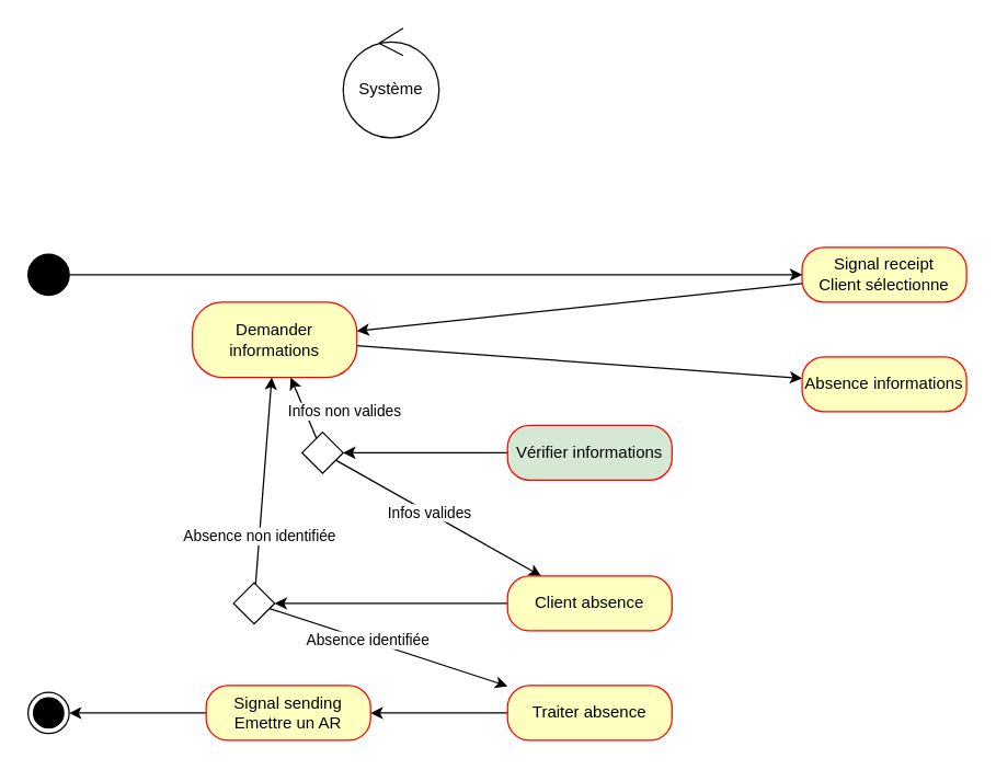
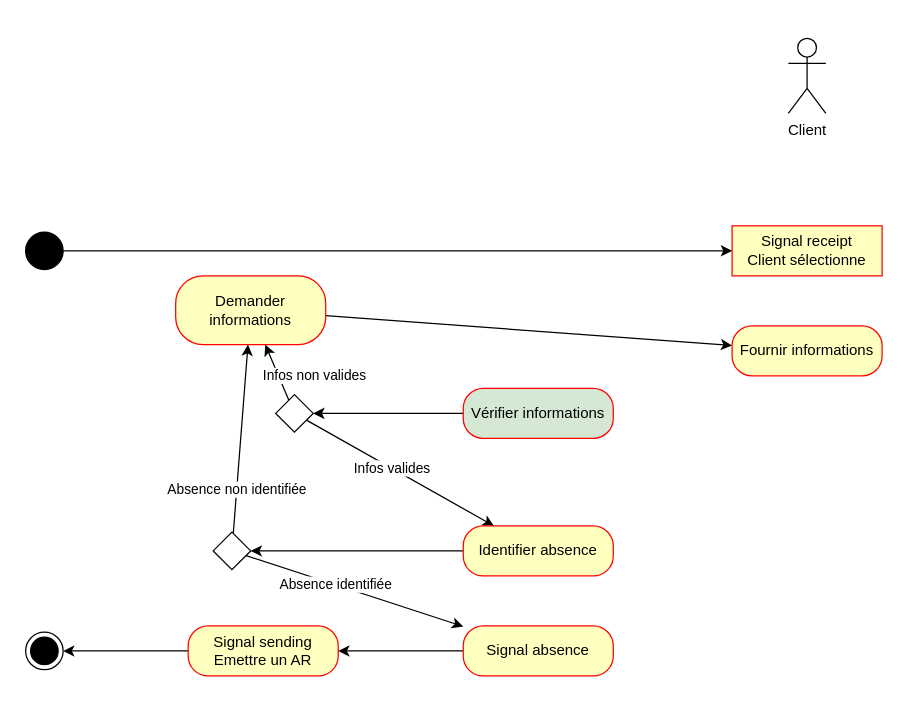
  <mxCell id="0" />
  <mxCell id="1" parent="0" />
- <mxCell id="3" value="Système" style="ellipse;shape=umlControl;whiteSpace=wrap;html=1;" parent="1" vertex="1"><mxGeometry x="250" y="20" width="70" height="80" as="geometry" /></mxCell>
- <mxCell id="4" style="rounded=0;orthogonalLoop=1;jettySize=auto;html=1;" parent="1" source="5" target="7" edge="1"><mxGeometry relative="1" as="geometry" /></mxCell>
- <mxCell id="5" value="Signal receipt&lt;div&gt;Client sélectionne&lt;/div&gt;" style="rounded=1;whiteSpace=wrap;html=1;arcSize=40;fontColor=#000000;fillColor=#ffffc0;strokeColor=#ff0000;" parent="1" vertex="1"><mxGeometry x="585" y="180" width="120" height="40" as="geometry" /></mxCell>
+ <mxCell id="2" value="Client" style="shape=umlActor;verticalLabelPosition=bottom;verticalAlign=top;html=1;" parent="1" vertex="1"><mxGeometry x="630" y="30" width="30" height="60" as="geometry" /></mxCell>
+ <mxCell id="5" value="Signal receipt&lt;div&gt;Client sélectionne&lt;/div&gt;" style="whiteSpace=wrap;html=1;arcSize=40;fontColor=#000000;fillColor=#ffffc0;strokeColor=#ff0000;rounded=0;" parent="1" vertex="1"><mxGeometry x="585" y="180" width="120" height="40" as="geometry" /></mxCell>
  <mxCell id="6" style="rounded=0;orthogonalLoop=1;jettySize=auto;html=1;" parent="1" source="7" target="8" edge="1"><mxGeometry relative="1" as="geometry" /></mxCell>
  <mxCell id="7" value="Demander informations" style="rounded=1;whiteSpace=wrap;html=1;arcSize=40;fontColor=#000000;fillColor=#ffffc0;strokeColor=#ff0000;" parent="1" vertex="1"><mxGeometry x="140" y="220" width="120" height="55" as="geometry" /></mxCell>
- <mxCell id="8" value="Absence informations" style="rounded=1;whiteSpace=wrap;html=1;arcSize=40;fontColor=#000000;fillColor=#ffffc0;strokeColor=#ff0000;" parent="1" vertex="1"><mxGeometry x="585" y="260" width="120" height="40" as="geometry" /></mxCell>
+ <mxCell id="8" value="Fournir informations" style="rounded=1;whiteSpace=wrap;html=1;arcSize=40;fontColor=#000000;fillColor=#ffffc0;strokeColor=#ff0000;" parent="1" vertex="1"><mxGeometry x="585" y="260" width="120" height="40" as="geometry" /></mxCell>
  <mxCell id="9" style="rounded=0;orthogonalLoop=1;jettySize=auto;html=1;" parent="1" source="10" target="17" edge="1"><mxGeometry relative="1" as="geometry" /></mxCell>
  <mxCell id="10" value="Vérifier informations" style="rounded=1;whiteSpace=wrap;html=1;arcSize=40;fontColor=#000000;fillColor=#d5e8d4;strokeColor=#ff0000;" parent="1" vertex="1"><mxGeometry x="370" y="310" width="120" height="40" as="geometry" /></mxCell>
  <mxCell id="11" style="rounded=0;orthogonalLoop=1;jettySize=auto;html=1;" parent="1" source="12" target="5" edge="1"><mxGeometry relative="1" as="geometry" /></mxCell>
  <mxCell id="12" value="" style="ellipse;fillColor=strokeColor;html=1;" parent="1" vertex="1"><mxGeometry x="20" y="185" width="30" height="30" as="geometry" /></mxCell>
  <mxCell id="13" style="rounded=0;orthogonalLoop=1;jettySize=auto;html=1;" parent="1" source="17" target="7" edge="1"><mxGeometry relative="1" as="geometry" /></mxCell>
  <mxCell id="14" value="Infos non valides" style="edgeLabel;html=1;align=center;verticalAlign=middle;resizable=0;points=[];" parent="13" vertex="1" connectable="0"><mxGeometry x="-0.109" relative="1" as="geometry"><mxPoint x="29" as="offset" /></mxGeometry></mxCell>
  <mxCell id="15" style="rounded=0;orthogonalLoop=1;jettySize=auto;html=1;" parent="1" source="17" target="19" edge="1"><mxGeometry relative="1" as="geometry" /></mxCell>
  <mxCell id="16" value="Infos valides" style="edgeLabel;html=1;align=center;verticalAlign=middle;resizable=0;points=[];" parent="15" vertex="1" connectable="0"><mxGeometry x="-0.096" relative="1" as="geometry"><mxPoint as="offset" /></mxGeometry></mxCell>
  <mxCell id="17" value="" style="rhombus;" parent="1" vertex="1"><mxGeometry x="220" y="315" width="30" height="30" as="geometry" /></mxCell>
  <mxCell id="18" style="rounded=0;orthogonalLoop=1;jettySize=auto;html=1;" edge="1" parent="1" source="19" target="27"><mxGeometry relative="1" as="geometry" /></mxCell>
- <mxCell id="19" value="Client absence" style="rounded=1;whiteSpace=wrap;html=1;arcSize=40;fontColor=#000000;fillColor=#ffffc0;strokeColor=#ff0000;" parent="1" vertex="1"><mxGeometry x="370" y="420" width="120" height="40" as="geometry" /></mxCell>
+ <mxCell id="19" value="Identifier absence" style="rounded=1;whiteSpace=wrap;html=1;arcSize=40;fontColor=#000000;fillColor=#ffffc0;strokeColor=#ff0000;" parent="1" vertex="1"><mxGeometry x="370" y="420" width="120" height="40" as="geometry" /></mxCell>
  <mxCell id="20" value="" style="ellipse;html=1;shape=endState;fillColor=strokeColor;" parent="1" vertex="1"><mxGeometry x="20" y="505" width="30" height="30" as="geometry" /></mxCell>
  <mxCell id="21" style="rounded=0;orthogonalLoop=1;jettySize=auto;html=1;" parent="1" source="22" target="20" edge="1"><mxGeometry relative="1" as="geometry" /></mxCell>
  <mxCell id="22" value="Signal sending&lt;div&gt;Emettre un AR&lt;/div&gt;" style="rounded=1;whiteSpace=wrap;html=1;arcSize=40;fontColor=#000000;fillColor=#ffffc0;strokeColor=#ff0000;" parent="1" vertex="1"><mxGeometry x="150" y="500" width="120" height="40" as="geometry" /></mxCell>
  <mxCell id="23" style="rounded=0;orthogonalLoop=1;jettySize=auto;html=1;" edge="1" parent="1" source="27" target="7"><mxGeometry relative="1" as="geometry" /></mxCell>
  <mxCell id="24" value="Absence non identifiée" style="edgeLabel;html=1;align=center;verticalAlign=middle;resizable=0;points=[];" vertex="1" connectable="0" parent="23"><mxGeometry x="-0.53" relative="1" as="geometry"><mxPoint as="offset" /></mxGeometry></mxCell>
  <mxCell id="25" style="rounded=0;orthogonalLoop=1;jettySize=auto;html=1;" edge="1" parent="1" source="27" target="29"><mxGeometry relative="1" as="geometry" /></mxCell>
  <mxCell id="26" value="Absence identifiée" style="edgeLabel;html=1;align=center;verticalAlign=middle;resizable=0;points=[];" vertex="1" connectable="0" parent="25"><mxGeometry x="-0.175" relative="1" as="geometry"><mxPoint as="offset" /></mxGeometry></mxCell>
  <mxCell id="27" value="" style="rhombus;" vertex="1" parent="1"><mxGeometry x="170" y="425" width="30" height="30" as="geometry" /></mxCell>
  <mxCell id="28" style="rounded=0;orthogonalLoop=1;jettySize=auto;html=1;" edge="1" parent="1" source="29" target="22"><mxGeometry relative="1" as="geometry" /></mxCell>
- <mxCell id="29" value="Traiter absence" style="rounded=1;whiteSpace=wrap;html=1;arcSize=40;fontColor=#000000;fillColor=#ffffc0;strokeColor=#ff0000;" vertex="1" parent="1"><mxGeometry x="370" y="500" width="120" height="40" as="geometry" /></mxCell>
+ <mxCell id="29" value="Signal absence" style="rounded=1;whiteSpace=wrap;html=1;arcSize=40;fontColor=#000000;fillColor=#ffffc0;strokeColor=#ff0000;" vertex="1" parent="1"><mxGeometry x="370" y="500" width="120" height="40" as="geometry" /></mxCell>
